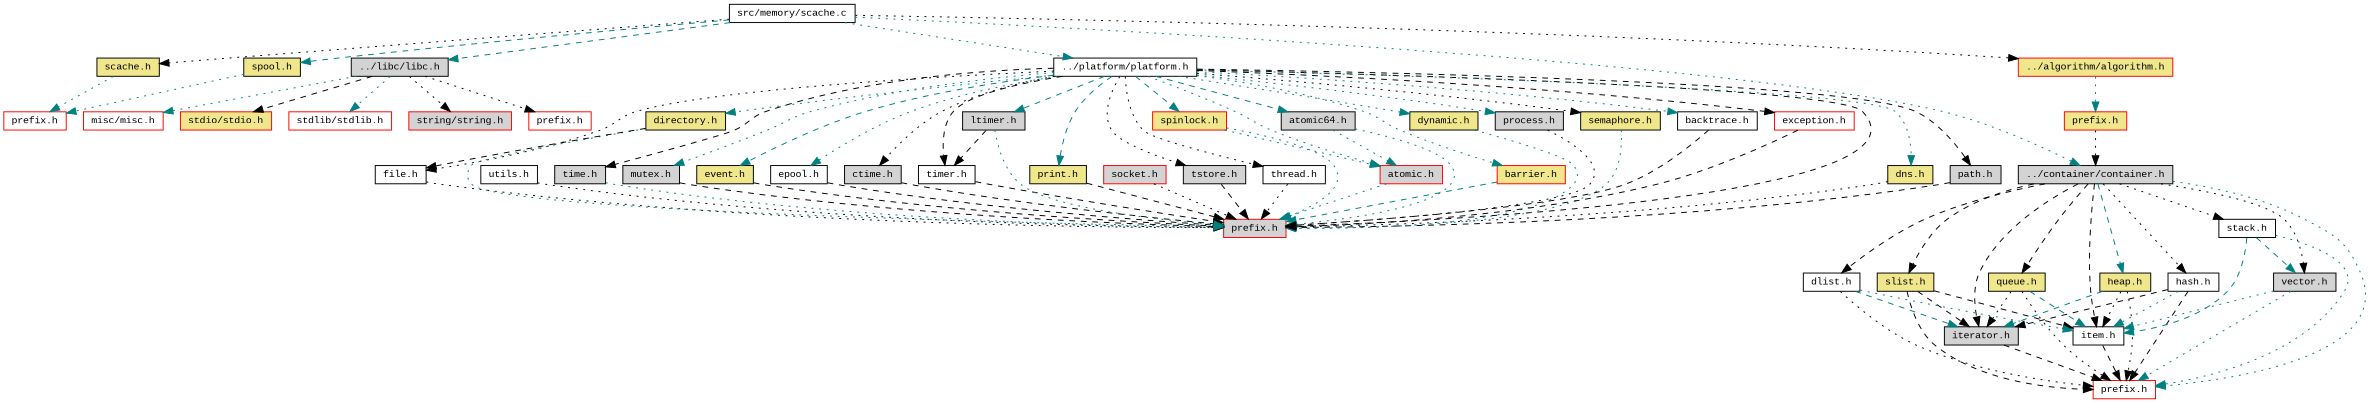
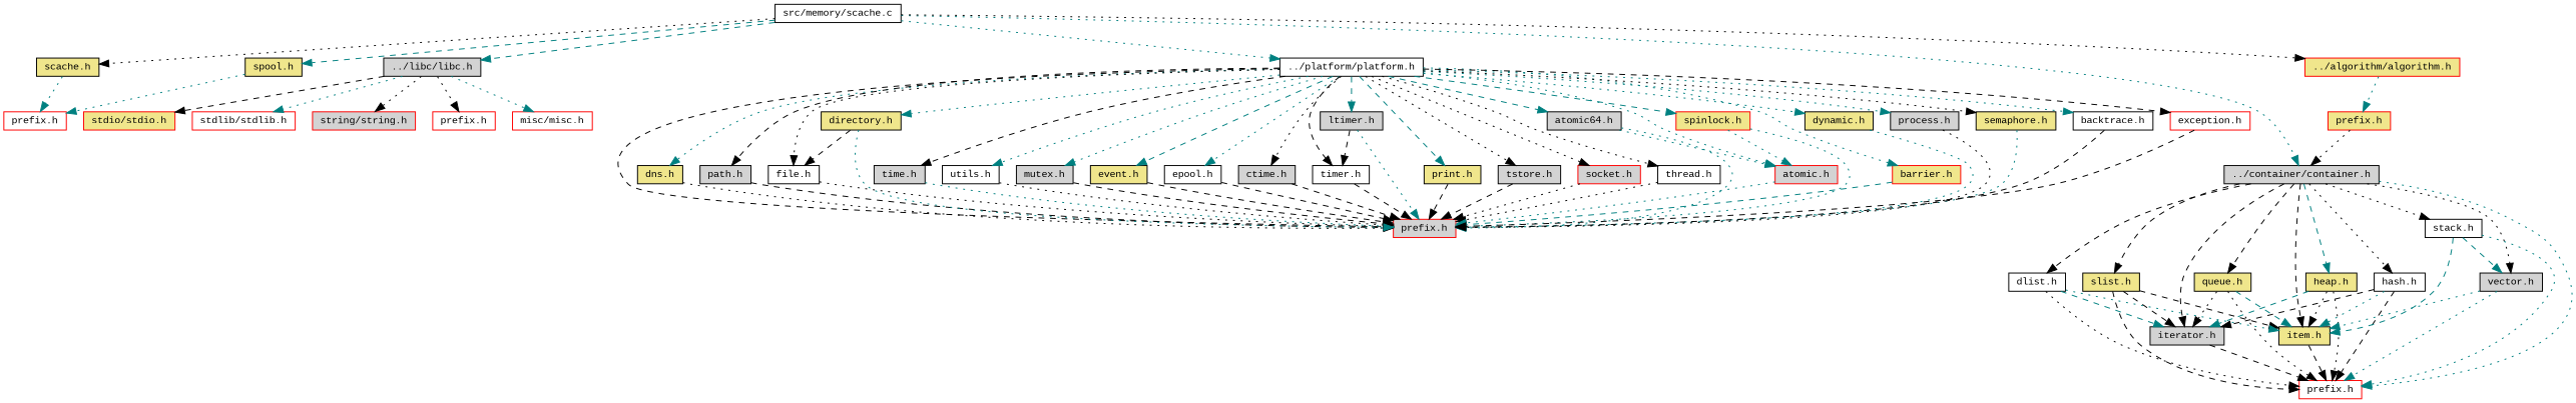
  digraph {
    node [color=black fillcolor=white fontname=CourierNew fontsize=10 shape=record style=filled]
    edge [color=black fontname=CourierNew fontsize=10 labelfontname=CourierNew labelfontsize=10 style=dotted]
    n1 [fontcolor=black height=0.2 label="src/memory/scache.c" width=0.4]
    n2 [fillcolor=khaki height=0.2 label="scache.h" width=0.4]
    n3 [fillcolor=khaki height=0.2 label="spool.h" width=0.4]
    n4 [fillcolor=lightgrey height=0.2 label="../libc/libc.h" width=0.4]
    n5 [height=0.2 label="../platform/platform.h" width=0.4]
    n6 [fillcolor=lightgrey height=0.2 label="../container/container.h" width=0.4]
    n7 [color=red fillcolor=khaki height=0.2 label="../algorithm/algorithm.h" width=0.4]
    n8 [color=red height=0.2 label="prefix.h" width=0.4]
    n9 [color=red height=0.2 label="prefix.h" width=0.4]
    n10 [color=red height=0.2 label="misc/misc.h" width=0.4]
    n11 [color=red fillcolor=khaki height=0.2 label="stdio/stdio.h" width=0.4]
    n12 [color=red height=0.2 label="stdlib/stdlib.h" width=0.4]
    n13 [color=red fillcolor=lightgrey height=0.2 label="string/string.h" width=0.4]
    n14 [color=red fillcolor=lightgrey height=0.2 label="prefix.h" width=0.4]
    n15 [fillcolor=khaki height=0.2 label="dns.h" width=0.4]
    n16 [fillcolor=lightgrey height=0.2 label="path.h" width=0.4]
    n17 [height=0.2 label="file.h" width=0.4]
    n18 [fillcolor=lightgrey height=0.2 label="time.h" width=0.4]
    n19 [height=0.2 label="utils.h" width=0.4]
    n20 [fillcolor=lightgrey height=0.2 label="mutex.h" width=0.4]
    n21 [fillcolor=khaki height=0.2 label="event.h" width=0.4]
    n22 [height=0.2 label="epool.h" width=0.4]
    n23 [fillcolor=lightgrey height=0.2 label="ctime.h" width=0.4]
    n24 [height=0.2 label="timer.h" width=0.4]
    n25 [fillcolor=khaki height=0.2 label="print.h" width=0.4]
    n26 [fillcolor=lightgrey height=0.2 label="ltimer.h" width=0.4]
    n27 [fillcolor=lightgrey height=0.2 label="tstore.h" width=0.4]
    n28 [color=red fillcolor=lightgrey height=0.2 label="socket.h" width=0.4]
    n29 [height=0.2 label="thread.h" width=0.4]
    n30 [color=red fillcolor=lightgrey height=0.2 label="atomic.h" width=0.4]
    n31 [color=red fillcolor=khaki height=0.2 label="barrier.h" width=0.4]
    n32 [fillcolor=khaki height=0.2 label="dynamic.h" width=0.4]
    n33 [fillcolor=lightgrey height=0.2 label="process.h" width=0.4]
    n34 [color=red fillcolor=khaki height=0.2 label="spinlock.h" width=0.4]
    n35 [fillcolor=lightgrey height=0.2 label="atomic64.h" width=0.4]
    n36 [fillcolor=khaki height=0.2 label="semaphore.h" width=0.4]
    n37 [height=0.2 label="backtrace.h" width=0.4]
    n38 [fillcolor=khaki height=0.2 label="directory.h" width=0.4]
    n39 [color=red height=0.2 label="exception.h" width=0.4]
    n40 [color=red height=0.2 label="prefix.h" width=0.4]
-   n41 [height=0.2 label="item.h" width=0.4]
+   n41 [fillcolor=khaki height=0.2 label="item.h" width=0.4]
    n42 [height=0.2 label="hash.h" width=0.4]
    n43 [fillcolor=lightgrey height=0.2 label="iterator.h" width=0.4]
    n44 [fillcolor=khaki height=0.2 label="heap.h" width=0.4]
    n45 [fillcolor=khaki height=0.2 label="slist.h" width=0.4]
    n46 [height=0.2 label="dlist.h" width=0.4]
    n47 [fillcolor=khaki height=0.2 label="queue.h" width=0.4]
    n48 [height=0.2 label="stack.h" width=0.4]
    n49 [fillcolor=lightgrey height=0.2 label="vector.h" width=0.4]
    n50 [color=red fillcolor=khaki height=0.2 label="prefix.h" width=0.4]
    n1 -> n2
    n1 -> n3 [color=teal style=dashed]
    n1 -> n4 [color=teal style=dashed]
    n1 -> n5 [color=teal]
    n1 -> n6 [color=teal]
    n1 -> n7
    n2 -> n8 [color=teal]
    n3 -> n8 [color=teal]
    n4 -> n9
    n4 -> n10 [color=teal]
    n4 -> n11 [style=dashed]
    n4 -> n12 [color=teal]
    n4 -> n13
    n5 -> n14 [style=dashed]
    n5 -> n15 [color=teal]
    n5 -> n16 [style=dashed]
    n5 -> n17
    n5 -> n18 [style=dashed]
+   n5 -> n19 [color=teal]
    n5 -> n20 [color=teal]
    n5 -> n21 [color=teal style=dashed]
    n5 -> n22 [color=teal]
    n5 -> n23
    n5 -> n24 [style=dashed]
    n5 -> n25 [color=teal style=dashed]
    n5 -> n26 [color=teal style=dashed]
    n5 -> n27
+   n5 -> n28
    n5 -> n29
    n5 -> n30 [color=teal]
    n5 -> n31 [color=teal]
    n5 -> n32 [color=teal]
    n5 -> n33 [color=teal]
    n5 -> n34 [color=teal style=dashed]
    n5 -> n35 [color=teal style=dashed]
    n5 -> n36
    n5 -> n37 [color=teal]
    n5 -> n38 [color=teal]
    n5 -> n39 [style=dashed]
    n6 -> n40 [color=teal]
    n6 -> n41 [style=dashed]
    n6 -> n42
    n6 -> n43 [style=dashed]
    n6 -> n44 [color=teal style=dashed]
    n6 -> n45 [style=dashed]
    n6 -> n46 [style=dashed]
    n6 -> n47 [style=dashed]
    n6 -> n48
    n6 -> n49
    n7 -> n50 [color=teal]
    n15 -> n14
    n16 -> n14 [style=dashed]
    n17 -> n14
    n18 -> n14 [color=teal]
    n19 -> n14
    n20 -> n14 [style=dashed]
    n21 -> n14 [style=dashed]
    n22 -> n14 [style=dashed]
    n23 -> n14 [style=dashed]
    n24 -> n14 [style=dashed]
    n25 -> n14 [style=dashed]
    n26 -> n14 [color=teal]
    n26 -> n24 [style=dashed]
    n27 -> n14 [style=dashed]
    n28 -> n14
    n29 -> n14
    n30 -> n14 [color=teal]
    n31 -> n14 [color=teal style=dashed]
    n32 -> n14 [color=teal]
    n33 -> n14
    n34 -> n14 [color=teal]
    n34 -> n30 [color=teal]
    n35 -> n14 [color=teal]
    n35 -> n30 [color=teal]
    n36 -> n14 [color=teal]
    n37 -> n14 [style=dashed]
    n38 -> n14 [color=teal]
    n38 -> n17 [style=dashed]
    n39 -> n14 [style=dashed]
    n41 -> n40 [style=dashed]
    n42 -> n40 [style=dashed]
    n42 -> n41 [color=teal]
    n42 -> n43 [style=dashed]
    n43 -> n40 [style=dashed]
    n44 -> n40
    n44 -> n41
    n44 -> n43 [color=teal style=dashed]
    n45 -> n40 [style=dashed]
    n45 -> n41 [style=dashed]
    n45 -> n43 [style=dashed]
    n46 -> n40
    n46 -> n41 [color=teal]
    n46 -> n43 [color=teal style=dashed]
    n47 -> n40
    n47 -> n41 [color=teal style=dashed]
    n47 -> n43
    n48 -> n40 [color=teal]
    n48 -> n41 [color=teal style=dashed]
    n48 -> n49 [color=teal style=dashed]
    n49 -> n40 [color=teal]
    n49 -> n41 [color=teal]
    n50 -> n6
  }
